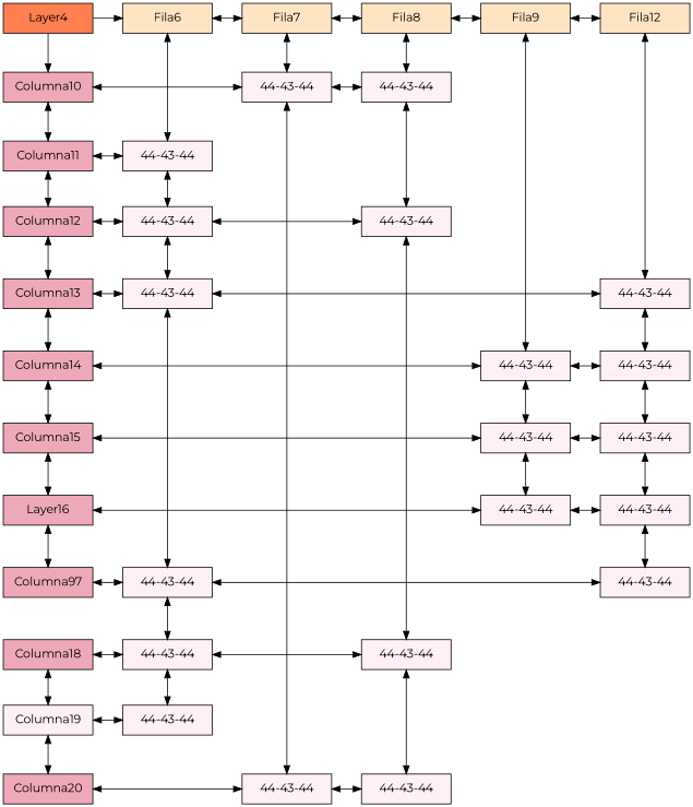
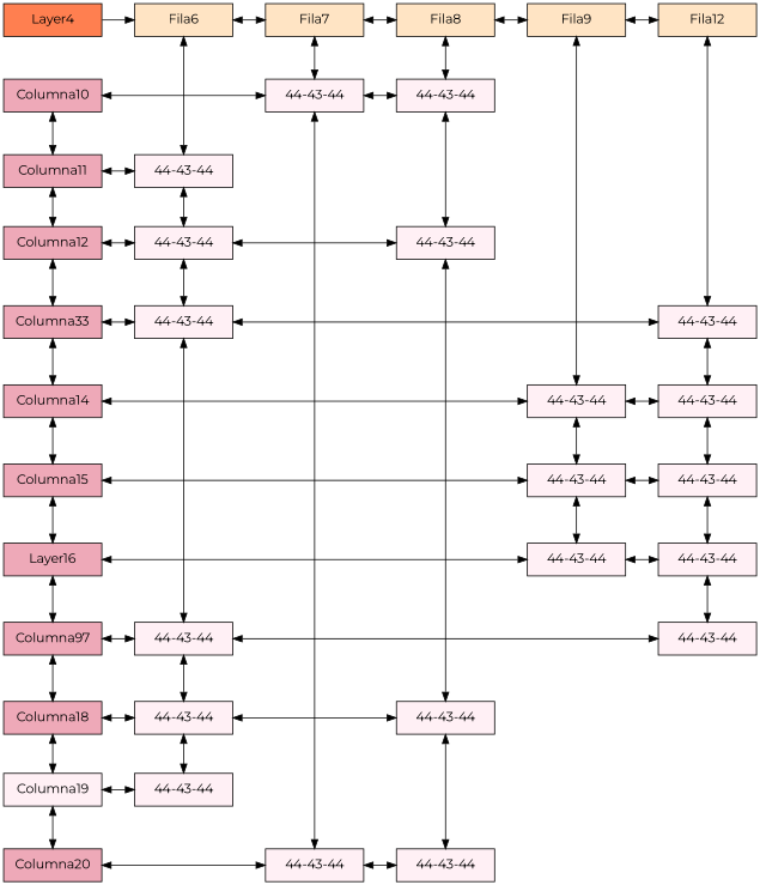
  digraph {
    fontname=Montserrat
    nodesep=0.6
    rankdir=LR
    ranksep=0.5
    node [fillcolor=lavenderblush1 fontname=Montserrat group=0 shape=box style=filled]
    edge [fontname=Montserrat dir=both]
    n1 [fillcolor=coral label=Layer4 width=1.5]
    n2 [fillcolor=pink2 group=11 label=Columna10 width=1.5]
    n3 [fillcolor=pink2 group=12 label=Columna11 width=1.5]
    n4 [fillcolor=pink2 group=13 label=Columna12 width=1.5]
-   n5 [fillcolor=pink2 group=14 label=Columna13 width=1.5]
+   n5 [fillcolor=pink2 group=14 label=Columna33 width=1.5]
    n6 [fillcolor=pink2 group=15 label=Columna14 width=1.5]
    n7 [fillcolor=pink2 group=16 label=Columna15 width=1.5]
    n8 [fillcolor=pink2 group=17 label=Layer16 width=1.5]
    n9 [fillcolor=pink2 group=18 label=Columna97 width=1.5]
    n10 [fillcolor=pink2 group=19 label=Columna18 width=1.5]
    n11 [group=20 label=Columna19 width=1.5]
    n12 [fillcolor=pink2 group=21 label=Columna20 width=1.5]
    n13 [fillcolor=bisque1 label=Fila6 width=1.5]
    n14 [group=12 label="44-43-44" width=1.5]
    n15 [group=13 label="44-43-44" width=1.5]
    n16 [group=14 label="44-43-44" width=1.5]
    n17 [group=18 label="44-43-44" width=1.5]
    n18 [group=19 label="44-43-44" width=1.5]
    n19 [group=20 label="44-43-44" width=1.5]
    n20 [fillcolor=bisque1 label=Fila7 width=1.5]
    n21 [group=11 label="44-43-44" width=1.5]
    n22 [group=21 label="44-43-44" width=1.5]
    n23 [fillcolor=bisque1 label=Fila8 width=1.5]
    n24 [group=11 label="44-43-44" width=1.5]
    n25 [group=13 label="44-43-44" width=1.5]
    n26 [group=19 label="44-43-44" width=1.5]
    n27 [group=21 label="44-43-44" width=1.5]
    n28 [fillcolor=bisque1 label=Fila9 width=1.5]
    n29 [group=15 label="44-43-44" width=1.5]
    n30 [group=16 label="44-43-44" width=1.5]
    n31 [group=17 label="44-43-44" width=1.5]
    n32 [fillcolor=bisque1 label=Fila12 width=1.5]
    n33 [group=14 label="44-43-44" width=1.5]
    n34 [group=15 label="44-43-44" width=1.5]
    n35 [group=16 label="44-43-44" width=1.5]
    n36 [group=17 label="44-43-44" width=1.5]
    n37 [group=18 label="44-43-44" width=1.5]
    subgraph sub_1 {
      rank=same
      n1
      n2
      n3
      n4
      n5
      n6
      n7
      n8
      n9
      n10
      n11
      n12
    }
    subgraph sub_2 {
      rank=same
      n13
      n14
      n15
      n16
      n17
      n18
      n19
    }
    subgraph sub_3 {
      rank=same
      n20
      n21
      n22
    }
    subgraph sub_4 {
      rank=same
      n23
      n24
      n25
      n26
      n27
    }
    subgraph sub_5 {
      rank=same
      n28
      n29
      n30
      n31
    }
    subgraph sub_6 {
      rank=same
      n32
      n33
      n34
      n35
      n36
      n37
    }
-   n1 -> n2 [dir=""]
    n1 -> n13 [dir=""]
    n2 -> n3
    n2 -> n21
    n3 -> n4
    n3 -> n14
    n4 -> n5
    n4 -> n15
    n5 -> n6
    n5 -> n16
    n6 -> n7
    n6 -> n29
    n7 -> n8
    n7 -> n30
    n8 -> n9
    n8 -> n31
+   n9 -> n10
    n9 -> n17
    n10 -> n11
    n10 -> n18
    n11 -> n12
    n11 -> n19
    n12 -> n22
    n13 -> n14
    n13 -> n20
    n14 -> n15
    n15 -> n16
    n16 -> n17
    n17 -> n18
    n18 -> n19
    n20 -> n21
    n20 -> n23
    n21 -> n22
    n23 -> n24
    n23 -> n28
    n24 -> n21
    n24 -> n25
    n25 -> n15
    n25 -> n26
    n26 -> n18
    n26 -> n27
    n27 -> n22
    n28 -> n29
    n28 -> n32
    n29 -> n30
    n30 -> n31
    n32 -> n33
    n33 -> n16
    n33 -> n34
    n34 -> n29
    n34 -> n35
    n35 -> n30
    n35 -> n36
    n36 -> n31
    n36 -> n37
    n37 -> n17
  }
